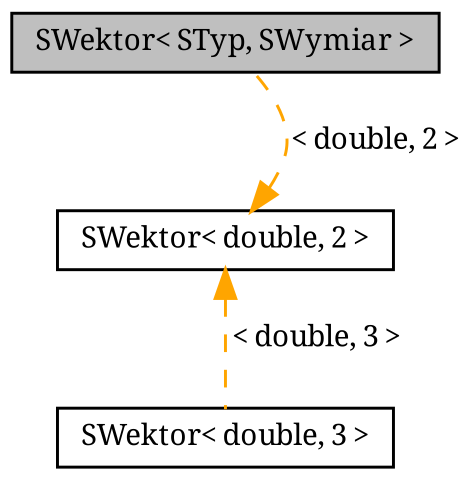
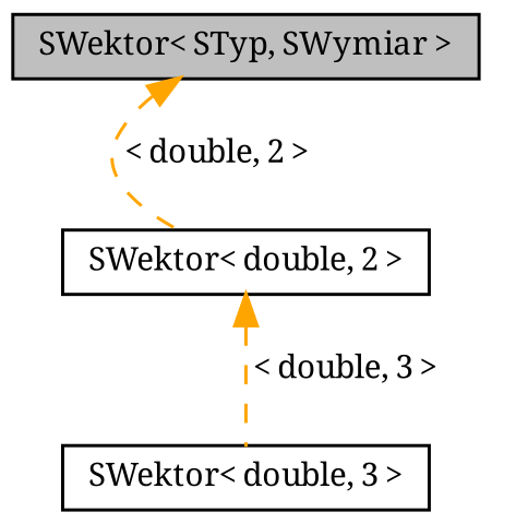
  digraph {
    fontname="Noto Serif"
    node [color=black fillcolor=white fontname="Noto Serif" fontsize=10 shape=record style=filled]
    edge [color=orange dir=back fontname="Noto Serif" fontsize=10 labelfontname=FreeSans labelfontsize=10 style=dashed]
    n1 [fillcolor=grey75 fontcolor=black height=0.2 label="SWektor\< STyp, SWymiar \>" width=0.4]
    n2 [height=0.2 label="SWektor\< double, 2 \>" width=0.4]
    n3 [height=0.2 label="SWektor\< double, 3 \>" width=0.4]
-   n2 -> n1 [label=" \< double, 2 \>"]
+   n1 -> n2 [label=" \< double, 2 \>"]
    n2 -> n3 [label=" \< double, 3 \>"]
  }
